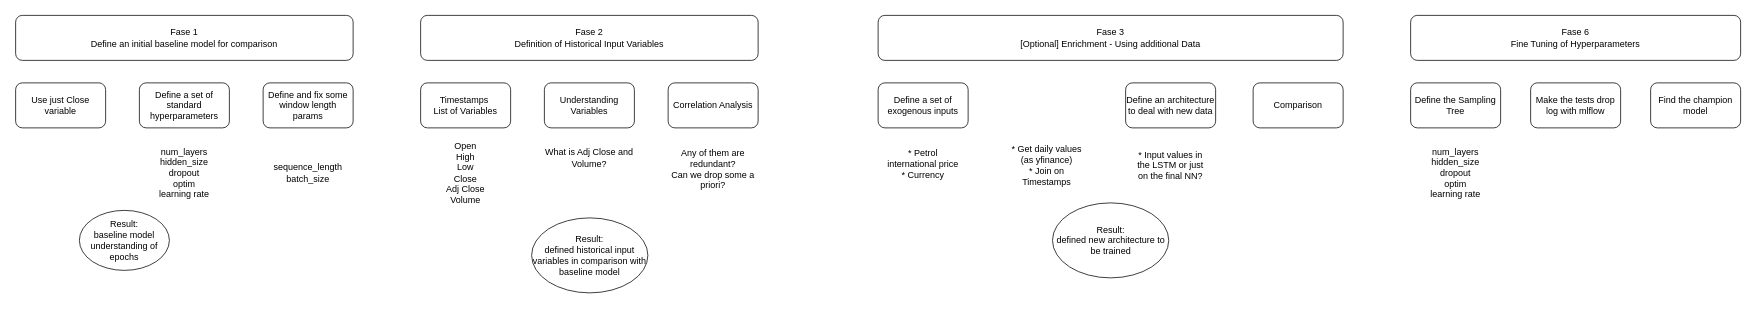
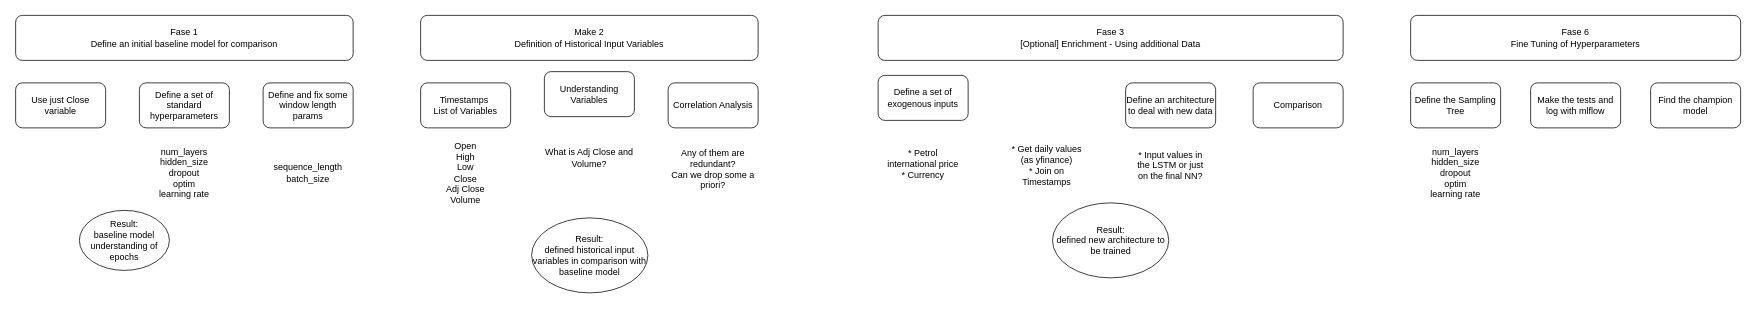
  <mxCell id="0" />
  <mxCell id="1" parent="0" />
  <mxCell id="2" value="Timestamps&amp;nbsp;&lt;div&gt;List of Variables&lt;/div&gt;" style="rounded=1;whiteSpace=wrap;html=1;" vertex="1" parent="1"><mxGeometry x="560" y="110" width="120" height="60" as="geometry" /></mxCell>
  <mxCell id="3" value="Open&lt;div&gt;High&lt;/div&gt;&lt;div&gt;Low&lt;/div&gt;&lt;div&gt;Close&lt;/div&gt;&lt;div&gt;Adj Close&lt;/div&gt;&lt;div&gt;Volume&lt;/div&gt;" style="text;html=1;align=center;verticalAlign=middle;whiteSpace=wrap;rounded=0;" vertex="1" parent="1"><mxGeometry x="570" y="180" width="100" height="100" as="geometry" /></mxCell>
  <mxCell id="4" value="What is Adj Close and Volume?" style="text;html=1;align=center;verticalAlign=middle;whiteSpace=wrap;rounded=0;" vertex="1" parent="1"><mxGeometry x="720" y="180" width="130" height="60" as="geometry" /></mxCell>
- <mxCell id="5" value="Understanding Variables" style="rounded=1;whiteSpace=wrap;html=1;" vertex="1" parent="1"><mxGeometry x="725" y="110" width="120" height="60" as="geometry" /></mxCell>
+ <mxCell id="5" value="Understanding Variables" style="rounded=1;whiteSpace=wrap;html=1;" vertex="1" parent="1"><mxGeometry x="725" y="95" width="120" height="60" as="geometry" /></mxCell>
  <mxCell id="6" value="Correlation Analysis" style="rounded=1;whiteSpace=wrap;html=1;" vertex="1" parent="1"><mxGeometry x="890" y="110" width="120" height="60" as="geometry" /></mxCell>
  <mxCell id="7" value="Any of them are redundant?&lt;div&gt;Can we drop some a priori?&lt;/div&gt;" style="text;html=1;align=center;verticalAlign=middle;whiteSpace=wrap;rounded=0;" vertex="1" parent="1"><mxGeometry x="885" y="190" width="130" height="70" as="geometry" /></mxCell>
- <mxCell id="8" value="Fase 2&lt;div&gt;Definition of Historical Input Variables&lt;/div&gt;" style="rounded=1;whiteSpace=wrap;html=1;" vertex="1" parent="1"><mxGeometry x="560" y="20" width="450" height="60" as="geometry" /></mxCell>
- <mxCell id="9" value="Define a set of exogenous inputs" style="rounded=1;whiteSpace=wrap;html=1;" vertex="1" parent="1"><mxGeometry x="1170" y="110" width="120" height="60" as="geometry" /></mxCell>
+ <mxCell id="8" value="Make 2&lt;div&gt;Definition of Historical Input Variables&lt;/div&gt;" style="rounded=1;whiteSpace=wrap;html=1;" vertex="1" parent="1"><mxGeometry x="560" y="20" width="450" height="60" as="geometry" /></mxCell>
+ <mxCell id="9" value="Define a set of exogenous inputs" style="rounded=1;whiteSpace=wrap;html=1;" vertex="1" parent="1"><mxGeometry x="1170" y="100" width="120" height="60" as="geometry" /></mxCell>
  <mxCell id="10" value="Fase 3&lt;div&gt;[Optional] Enrichment - Using additional Data&lt;/div&gt;" style="rounded=1;whiteSpace=wrap;html=1;" vertex="1" parent="1"><mxGeometry x="1170" y="20" width="620" height="60" as="geometry" /></mxCell>
  <mxCell id="11" value="&lt;div&gt;Fase 1&lt;/div&gt;Define an initial baseline model for comparison" style="rounded=1;whiteSpace=wrap;html=1;" vertex="1" parent="1"><mxGeometry x="20" y="20" width="450" height="60" as="geometry" /></mxCell>
  <mxCell id="12" value="Use just Close variable" style="rounded=1;whiteSpace=wrap;html=1;" vertex="1" parent="1"><mxGeometry x="20" y="110" width="120" height="60" as="geometry" /></mxCell>
  <mxCell id="13" value="Define a set of standard hyperparameters" style="rounded=1;whiteSpace=wrap;html=1;" vertex="1" parent="1"><mxGeometry x="185" y="110" width="120" height="60" as="geometry" /></mxCell>
  <mxCell id="14" value="Result:&lt;div&gt;baseline model&lt;/div&gt;&lt;div&gt;understanding of epochs&lt;/div&gt;" style="ellipse;whiteSpace=wrap;html=1;" vertex="1" parent="1"><mxGeometry x="105" y="280" width="120" height="80" as="geometry" /></mxCell>
  <mxCell id="15" value="Result:&lt;div&gt;defined historical input variables in comparison with baseline model&lt;/div&gt;" style="ellipse;whiteSpace=wrap;html=1;" vertex="1" parent="1"><mxGeometry x="708" y="290" width="155" height="100" as="geometry" /></mxCell>
  <mxCell id="16" value="* Petrol international price&lt;div&gt;* Currency&lt;/div&gt;&lt;div&gt;&lt;br&gt;&lt;/div&gt;" style="text;html=1;align=center;verticalAlign=middle;whiteSpace=wrap;rounded=0;" vertex="1" parent="1"><mxGeometry x="1180" y="175" width="100" height="100" as="geometry" /></mxCell>
  <mxCell id="17" value="Define an architecture to deal with new data" style="rounded=1;whiteSpace=wrap;html=1;" vertex="1" parent="1"><mxGeometry x="1500" y="110" width="120" height="60" as="geometry" /></mxCell>
  <mxCell id="18" value="Comparison" style="rounded=1;whiteSpace=wrap;html=1;" vertex="1" parent="1"><mxGeometry x="1670" y="110" width="120" height="60" as="geometry" /></mxCell>
  <mxCell id="19" value="&lt;div&gt;* Get daily values (as yfinance)&lt;/div&gt;&lt;div&gt;* Join on Timestamps&lt;/div&gt;" style="text;html=1;align=center;verticalAlign=middle;whiteSpace=wrap;rounded=0;" vertex="1" parent="1"><mxGeometry x="1345" y="170" width="100" height="100" as="geometry" /></mxCell>
  <mxCell id="20" value="&lt;div&gt;* Input values in the LSTM or just on the final NN?&lt;/div&gt;" style="text;html=1;align=center;verticalAlign=middle;whiteSpace=wrap;rounded=0;" vertex="1" parent="1"><mxGeometry x="1510" y="170" width="100" height="100" as="geometry" /></mxCell>
  <mxCell id="21" value="Result:&lt;div&gt;defined new architecture to be trained&lt;/div&gt;" style="ellipse;whiteSpace=wrap;html=1;" vertex="1" parent="1"><mxGeometry x="1402.5" y="270" width="155" height="100" as="geometry" /></mxCell>
  <mxCell id="22" value="&lt;div&gt;num_layers&lt;/div&gt;&lt;div&gt;hidden_size&lt;/div&gt;&lt;div&gt;dropout&lt;/div&gt;&lt;div&gt;optim&lt;/div&gt;&lt;div&gt;learning rate&lt;/div&gt;" style="text;html=1;align=center;verticalAlign=middle;whiteSpace=wrap;rounded=0;" vertex="1" parent="1"><mxGeometry x="195" y="180" width="100" height="100" as="geometry" /></mxCell>
  <mxCell id="23" value="Fase 6&lt;div&gt;Fine Tuning of Hyperparameters&lt;/div&gt;" style="rounded=1;whiteSpace=wrap;html=1;" vertex="1" parent="1"><mxGeometry x="1880" y="20" width="440" height="60" as="geometry" /></mxCell>
  <mxCell id="24" value="Define and fix some window length params" style="rounded=1;whiteSpace=wrap;html=1;" vertex="1" parent="1"><mxGeometry x="350" y="110" width="120" height="60" as="geometry" /></mxCell>
  <mxCell id="25" value="sequence_length&lt;div&gt;batch_size&lt;/div&gt;" style="text;html=1;align=center;verticalAlign=middle;whiteSpace=wrap;rounded=0;" vertex="1" parent="1"><mxGeometry y="180" width="100" height="100" as="geometry" x="360" /></mxCell>
  <mxCell id="26" value="&lt;div&gt;num_layers&lt;/div&gt;&lt;div&gt;hidden_size&lt;/div&gt;&lt;div&gt;dropout&lt;/div&gt;&lt;div&gt;optim&lt;/div&gt;&lt;div&gt;learning rate&lt;/div&gt;" style="text;html=1;align=center;verticalAlign=middle;whiteSpace=wrap;rounded=0;" vertex="1" parent="1"><mxGeometry x="1890" y="180" width="100" height="100" as="geometry" /></mxCell>
  <mxCell id="27" value="Define the Sampling Tree" style="rounded=1;whiteSpace=wrap;html=1;" vertex="1" parent="1"><mxGeometry x="1880" y="110" width="120" height="60" as="geometry" /></mxCell>
- <mxCell id="28" value="Make the tests drop log with mlflow" style="rounded=1;whiteSpace=wrap;html=1;" vertex="1" parent="1"><mxGeometry x="2040" y="110" width="120" height="60" as="geometry" /></mxCell>
+ <mxCell id="28" value="Make the tests and log with mlflow" style="rounded=1;whiteSpace=wrap;html=1;" vertex="1" parent="1"><mxGeometry x="2040" y="110" width="120" height="60" as="geometry" /></mxCell>
  <mxCell id="29" value="Find the champion model" style="rounded=1;whiteSpace=wrap;html=1;" vertex="1" parent="1"><mxGeometry x="2200" y="110" width="120" height="60" as="geometry" /></mxCell>
